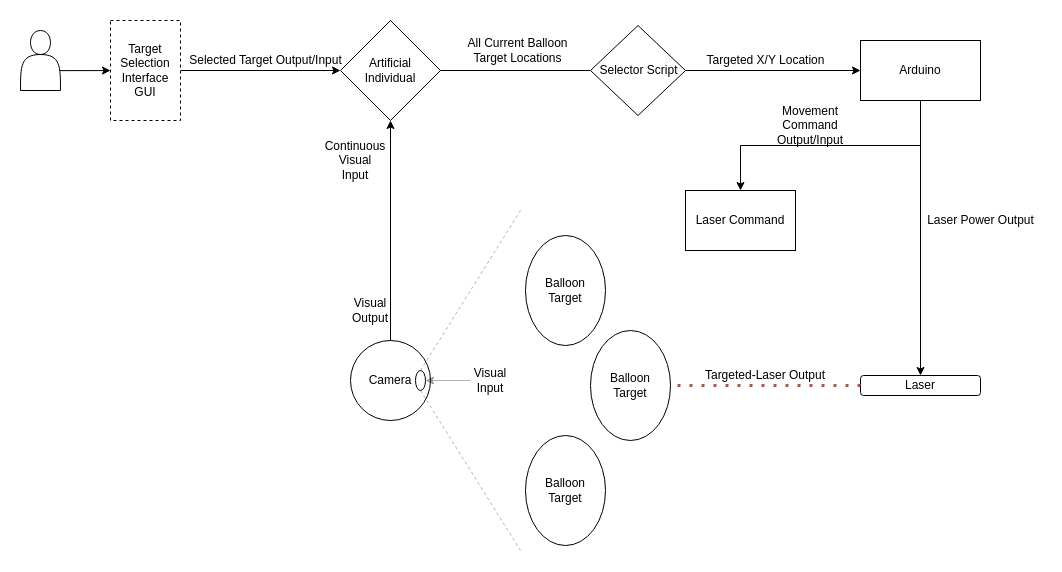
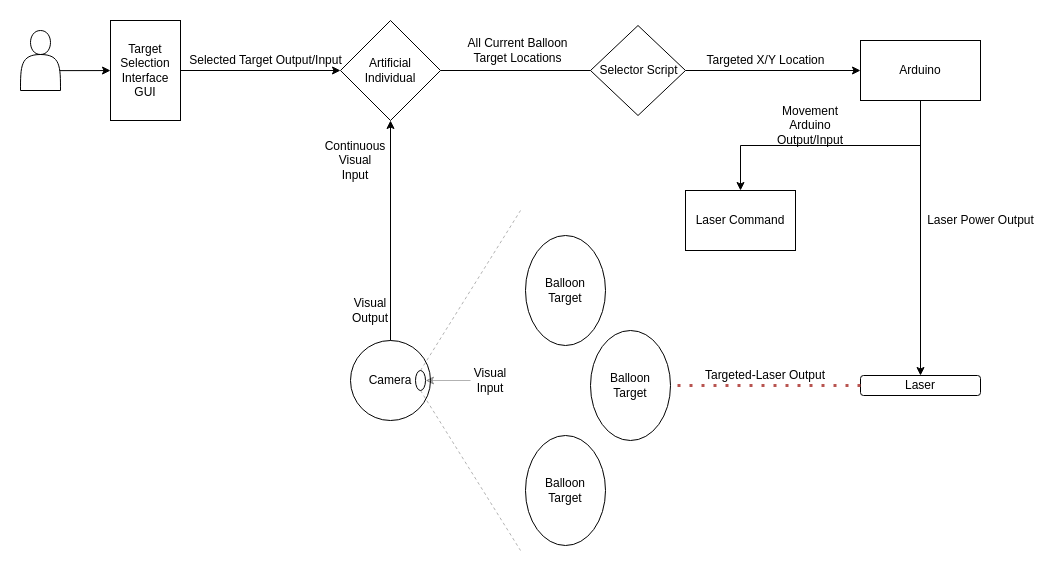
  <mxCell id="0" />
  <mxCell id="1" parent="0" />
  <mxCell id="2" value="" style="ellipse;whiteSpace=wrap;html=1;aspect=fixed;" parent="1" vertex="1"><mxGeometry x="350" y="340" width="80" height="80" as="geometry" /></mxCell>
  <mxCell id="3" value="Camera" style="text;html=1;strokeColor=none;fillColor=none;align=center;verticalAlign=middle;whiteSpace=wrap;rounded=0;" parent="1" vertex="1"><mxGeometry x="370" y="370" width="40" height="20" as="geometry" /></mxCell>
  <mxCell id="4" style="edgeStyle=orthogonalEdgeStyle;rounded=0;orthogonalLoop=1;jettySize=auto;html=1;exitX=0.5;exitY=1;exitDx=0;exitDy=0;entryX=0.5;entryY=0;entryDx=0;entryDy=0;" parent="1" source="5" target="33" edge="1"><mxGeometry relative="1" as="geometry" /></mxCell>
  <mxCell id="5" value="" style="rounded=0;whiteSpace=wrap;html=1;" parent="1" vertex="1"><mxGeometry x="860" y="40" width="120" height="60" as="geometry" /></mxCell>
  <mxCell id="6" value="Arduino" style="text;html=1;strokeColor=none;fillColor=none;align=center;verticalAlign=middle;whiteSpace=wrap;rounded=0;" parent="1" vertex="1"><mxGeometry x="900" y="60" width="40" height="20" as="geometry" /></mxCell>
  <mxCell id="7" value="" style="rhombus;whiteSpace=wrap;html=1;" parent="1" vertex="1"><mxGeometry x="340" y="20" width="100" height="100" as="geometry" /></mxCell>
  <mxCell id="8" value="Artificial Individual" style="text;html=1;strokeColor=none;fillColor=none;align=center;verticalAlign=middle;whiteSpace=wrap;rounded=0;" parent="1" vertex="1"><mxGeometry x="370" y="60" width="40" height="20" as="geometry" /></mxCell>
  <mxCell id="9" value="" style="endArrow=classic;html=1;exitX=0.961;exitY=0.669;exitDx=0;exitDy=0;exitPerimeter=0;" parent="1" source="28" target="39" edge="1"><mxGeometry width="50" height="50" relative="1" as="geometry"><mxPoint x="230" y="70" as="sourcePoint" /><mxPoint x="210" y="70" as="targetPoint" /></mxGeometry></mxCell>
  <mxCell id="10" value="Selected Target Output/Input" style="text;html=1;align=center;verticalAlign=middle;resizable=0;points=[];autosize=1;strokeColor=none;fillColor=none;" parent="1" vertex="1"><mxGeometry x="180" y="50" width="170" height="20" as="geometry" /></mxCell>
  <mxCell id="11" value="" style="endArrow=classic;html=1;exitX=0.5;exitY=0;exitDx=0;exitDy=0;entryX=0.5;entryY=1;entryDx=0;entryDy=0;" parent="1" source="2" target="7" edge="1"><mxGeometry width="50" height="50" relative="1" as="geometry"><mxPoint x="340" y="170" as="sourcePoint" /><mxPoint x="390" y="120" as="targetPoint" /></mxGeometry></mxCell>
  <mxCell id="12" value="Continuous&lt;br&gt;Visual Input" style="text;html=1;strokeColor=none;fillColor=none;align=center;verticalAlign=middle;whiteSpace=wrap;rounded=0;rotation=0;" parent="1" vertex="1"><mxGeometry x="335" y="150" width="40" height="20" as="geometry" /></mxCell>
  <mxCell id="13" value="" style="endArrow=classic;html=1;entryX=0;entryY=0.5;entryDx=0;entryDy=0;exitX=1;exitY=0.5;exitDx=0;exitDy=0;startArrow=none;" parent="1" source="29" target="5" edge="1"><mxGeometry width="50" height="50" relative="1" as="geometry"><mxPoint x="450" y="70" as="sourcePoint" /><mxPoint x="500" y="20" as="targetPoint" /></mxGeometry></mxCell>
  <mxCell id="14" value="All Current Balloon Target Locations" style="text;html=1;strokeColor=none;fillColor=none;align=center;verticalAlign=middle;whiteSpace=wrap;rounded=0;" parent="1" vertex="1"><mxGeometry x="460" y="40" width="115" height="20" as="geometry" /></mxCell>
  <mxCell id="15" value="" style="rounded=1;whiteSpace=wrap;html=1;" parent="1" vertex="1"><mxGeometry x="860" y="375" width="120" height="20" as="geometry" /></mxCell>
  <mxCell id="16" value="Laser" style="text;html=1;strokeColor=none;fillColor=none;align=center;verticalAlign=middle;whiteSpace=wrap;rounded=0;" parent="1" vertex="1"><mxGeometry x="900" y="375" width="40" height="20" as="geometry" /></mxCell>
  <mxCell id="17" value="" style="endArrow=classic;html=1;entryX=0.5;entryY=0;entryDx=0;entryDy=0;exitX=0.5;exitY=1;exitDx=0;exitDy=0;" parent="1" source="5" target="16" edge="1"><mxGeometry width="50" height="50" relative="1" as="geometry"><mxPoint x="520" y="270" as="sourcePoint" /><mxPoint x="570" y="220" as="targetPoint" /></mxGeometry></mxCell>
- <mxCell id="18" value="Movement Command Output/Input" style="text;html=1;strokeColor=none;fillColor=none;align=center;verticalAlign=middle;whiteSpace=wrap;rounded=0;" parent="1" vertex="1"><mxGeometry x="790" y="115" width="40" height="20" as="geometry" /></mxCell>
+ <mxCell id="18" value="Movement Arduino Output/Input" style="text;html=1;strokeColor=none;fillColor=none;align=center;verticalAlign=middle;whiteSpace=wrap;rounded=0;" parent="1" vertex="1"><mxGeometry x="790" y="115" width="40" height="20" as="geometry" /></mxCell>
  <mxCell id="19" value="" style="endArrow=none;dashed=1;html=1;dashPattern=1 3;strokeWidth=3;fillColor=#f8cecc;strokeColor=#b85450;jumpSize=2;rounded=1;jumpStyle=sharp;endSize=6;startSize=3;sourcePerimeterSpacing=0;entryX=0.5;entryY=1;entryDx=0;entryDy=0;" parent="1" source="15" target="20" edge="1"><mxGeometry width="50" height="50" relative="1" as="geometry"><mxPoint x="730" y="220" as="sourcePoint" /><mxPoint x="635" y="330" as="targetPoint" /></mxGeometry></mxCell>
  <mxCell id="20" value="" style="ellipse;whiteSpace=wrap;html=1;rotation=-90;" parent="1" vertex="1"><mxGeometry x="575" y="345" width="110" height="80" as="geometry" /></mxCell>
  <mxCell id="21" value="Targeted-Laser Output" style="text;html=1;strokeColor=none;fillColor=none;align=center;verticalAlign=middle;whiteSpace=wrap;rounded=0;" parent="1" vertex="1"><mxGeometry x="700" y="365" width="130" height="20" as="geometry" /></mxCell>
  <mxCell id="22" value="Balloon Target" style="text;html=1;strokeColor=none;fillColor=none;align=center;verticalAlign=middle;whiteSpace=wrap;rounded=0;" parent="1" vertex="1"><mxGeometry x="610" y="375" width="40" height="20" as="geometry" /></mxCell>
  <mxCell id="23" value="" style="endArrow=none;dashed=1;html=1;sourcePerimeterSpacing=0;opacity=30;exitX=1;exitY=0.5;exitDx=0;exitDy=0;" parent="1" source="26" edge="1"><mxGeometry width="50" height="50" relative="1" as="geometry"><mxPoint x="420" y="310" as="sourcePoint" /><mxPoint x="520" y="210" as="targetPoint" /></mxGeometry></mxCell>
  <mxCell id="24" value="" style="endArrow=none;dashed=1;html=1;sourcePerimeterSpacing=0;opacity=30;exitX=0;exitY=0.5;exitDx=0;exitDy=0;" parent="1" source="26" edge="1"><mxGeometry width="50" height="50" relative="1" as="geometry"><mxPoint x="430" y="460" as="sourcePoint" /><mxPoint x="520" y="550" as="targetPoint" /></mxGeometry></mxCell>
  <mxCell id="25" value="Visual Input" style="text;html=1;strokeColor=none;fillColor=none;align=center;verticalAlign=middle;whiteSpace=wrap;rounded=0;" parent="1" vertex="1"><mxGeometry x="470" y="370" width="40" height="20" as="geometry" /></mxCell>
  <mxCell id="26" value="" style="ellipse;whiteSpace=wrap;html=1;rotation=-90;" parent="1" vertex="1"><mxGeometry x="410" y="375" width="20" height="10" as="geometry" /></mxCell>
  <mxCell id="27" value="" style="endArrow=classic;html=1;sourcePerimeterSpacing=0;opacity=30;entryX=0.5;entryY=1;entryDx=0;entryDy=0;exitX=0;exitY=0.5;exitDx=0;exitDy=0;" parent="1" source="25" target="26" edge="1"><mxGeometry width="50" height="50" relative="1" as="geometry"><mxPoint x="500" y="390" as="sourcePoint" /><mxPoint x="550" y="340" as="targetPoint" /></mxGeometry></mxCell>
  <mxCell id="28" value="" style="shape=actor;whiteSpace=wrap;html=1;fillColor=#FFFFFF;" parent="1" vertex="1"><mxGeometry x="20" y="30" width="40" height="60" as="geometry" /></mxCell>
  <mxCell id="29" value="" style="rhombus;whiteSpace=wrap;html=1;" parent="1" vertex="1"><mxGeometry x="590" y="25" width="95" height="90" as="geometry" /></mxCell>
  <mxCell id="30" value="" style="endArrow=none;html=1;entryX=0;entryY=0.5;entryDx=0;entryDy=0;exitX=1;exitY=0.5;exitDx=0;exitDy=0;" parent="1" source="7" target="29" edge="1"><mxGeometry width="50" height="50" relative="1" as="geometry"><mxPoint x="440" y="70" as="sourcePoint" /><mxPoint x="860" y="70" as="targetPoint" /></mxGeometry></mxCell>
  <mxCell id="31" value="Selector Script" style="text;html=1;align=center;verticalAlign=middle;resizable=0;points=[];autosize=1;strokeColor=none;fillColor=none;" parent="1" vertex="1"><mxGeometry x="592.5" y="60" width="90" height="20" as="geometry" /></mxCell>
  <mxCell id="32" value="Targeted X/Y Location" style="text;html=1;align=center;verticalAlign=middle;resizable=0;points=[];autosize=1;strokeColor=none;fillColor=none;" parent="1" vertex="1"><mxGeometry x="695" y="50" width="140" height="20" as="geometry" /></mxCell>
  <mxCell id="33" value="Laser Command" style="whiteSpace=wrap;html=1;" parent="1" vertex="1"><mxGeometry x="685" y="190" width="110" height="60" as="geometry" /></mxCell>
  <mxCell id="34" value="" style="ellipse;whiteSpace=wrap;html=1;rotation=-90;" parent="1" vertex="1"><mxGeometry x="510" y="250" width="110" height="80" as="geometry" /></mxCell>
  <mxCell id="35" value="Balloon Target" style="text;html=1;strokeColor=none;fillColor=none;align=center;verticalAlign=middle;whiteSpace=wrap;rounded=0;" parent="1" vertex="1"><mxGeometry x="545" y="280" width="40" height="20" as="geometry" /></mxCell>
  <mxCell id="36" value="Laser Power Output" style="text;html=1;align=center;verticalAlign=middle;resizable=0;points=[];autosize=1;strokeColor=none;fillColor=none;" parent="1" vertex="1"><mxGeometry x="920" y="210" width="120" height="20" as="geometry" /></mxCell>
  <mxCell id="37" value="Visual Output" style="text;html=1;strokeColor=none;fillColor=none;align=center;verticalAlign=middle;whiteSpace=wrap;rounded=0;" vertex="1" parent="1"><mxGeometry x="350" y="300" width="40" height="20" as="geometry" /></mxCell>
  <mxCell id="38" style="edgeStyle=orthogonalEdgeStyle;rounded=0;orthogonalLoop=1;jettySize=auto;html=1;exitX=1;exitY=0.5;exitDx=0;exitDy=0;entryX=0;entryY=0.5;entryDx=0;entryDy=0;" edge="1" parent="1" source="39" target="7"><mxGeometry relative="1" as="geometry" /></mxCell>
- <mxCell id="39" value="Target Selection Interface GUI" style="rounded=0;whiteSpace=wrap;html=1;dashed=1;" vertex="1" parent="1"><mxGeometry x="110" y="20" width="70" height="100" as="geometry" /></mxCell>
+ <mxCell id="39" value="Target Selection Interface GUI" style="rounded=0;whiteSpace=wrap;html=1;" vertex="1" parent="1"><mxGeometry x="110" y="20" width="70" height="100" as="geometry" /></mxCell>
  <mxCell id="40" value="" style="ellipse;whiteSpace=wrap;html=1;rotation=-90;" vertex="1" parent="1"><mxGeometry x="510" y="450" width="110" height="80" as="geometry" /></mxCell>
  <mxCell id="41" value="Balloon Target" style="text;html=1;strokeColor=none;fillColor=none;align=center;verticalAlign=middle;whiteSpace=wrap;rounded=0;" vertex="1" parent="1"><mxGeometry x="545" y="480" width="40" height="20" as="geometry" /></mxCell>
